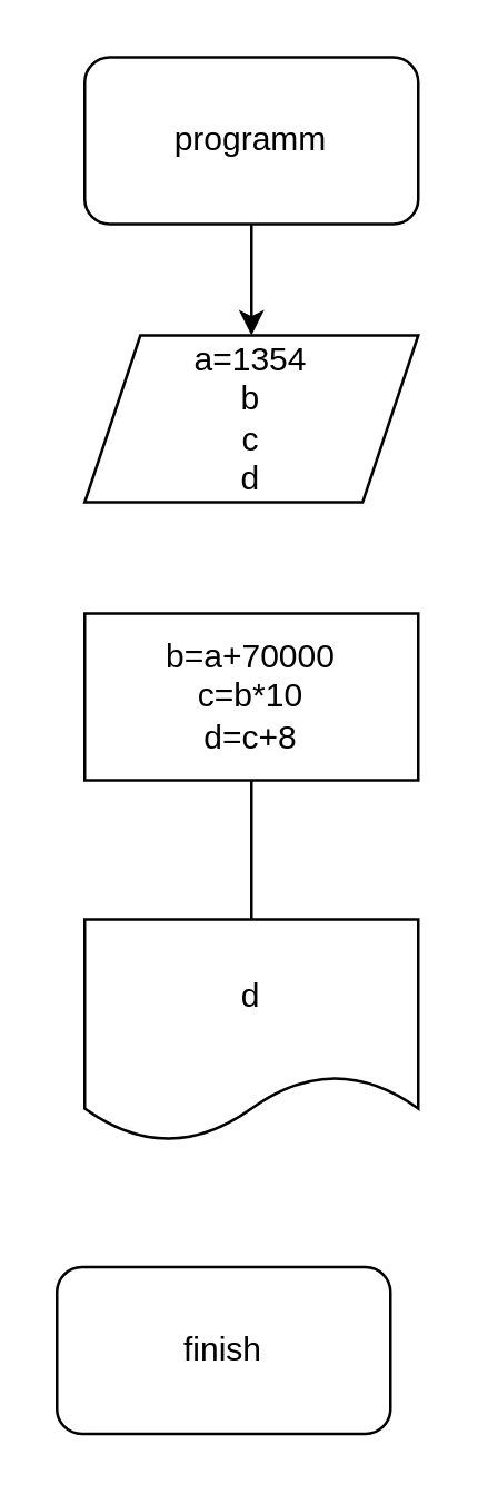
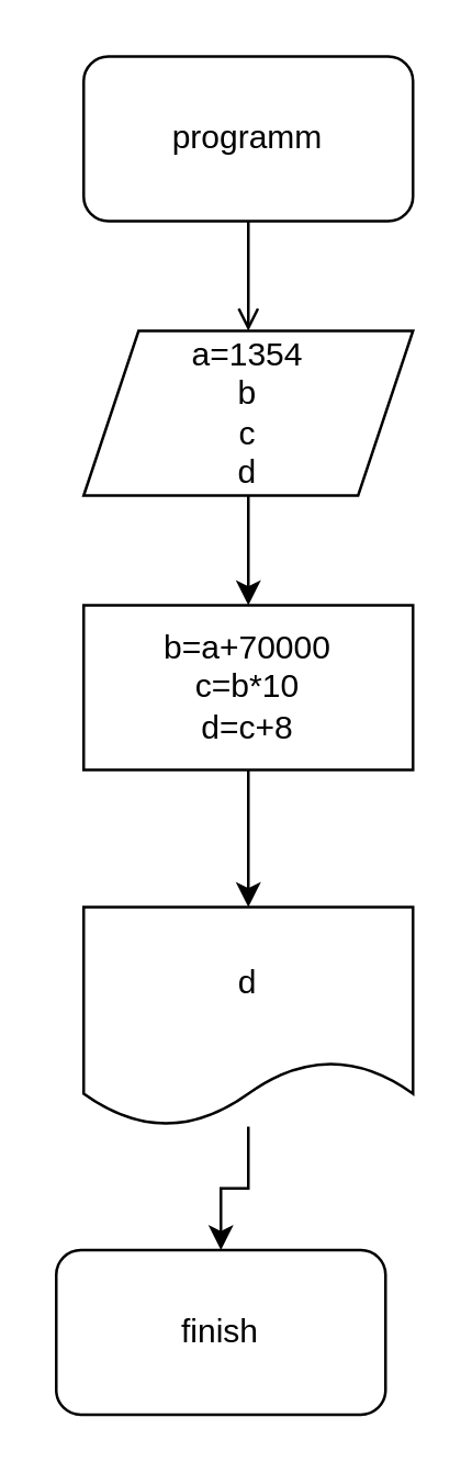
  <mxCell id="0" />
  <mxCell id="1" parent="0" />
- <mxCell id="2" value="" style="edgeStyle=orthogonalEdgeStyle;rounded=0;orthogonalLoop=1;jettySize=auto;html=1;" edge="1" parent="1" source="3" target="5"><mxGeometry relative="1" as="geometry" /></mxCell>
+ <mxCell id="2" value="" style="edgeStyle=orthogonalEdgeStyle;rounded=0;orthogonalLoop=1;jettySize=auto;html=1;endArrow=open;" edge="1" parent="1" source="3" target="5"><mxGeometry relative="1" as="geometry" /></mxCell>
  <mxCell id="3" value="programm&lt;br&gt;" style="rounded=1;whiteSpace=wrap;html=1;" vertex="1" parent="1"><mxGeometry x="30" y="20" width="120" height="60" as="geometry" /></mxCell>
+ <mxCell id="4" value="" style="edgeStyle=orthogonalEdgeStyle;rounded=0;orthogonalLoop=1;jettySize=auto;html=1;" edge="1" parent="1" source="5" target="7"><mxGeometry relative="1" as="geometry" /></mxCell>
  <mxCell id="5" value="a=1354&lt;br&gt;b&lt;br&gt;c&lt;br&gt;d" style="shape=parallelogram;perimeter=parallelogramPerimeter;whiteSpace=wrap;html=1;fixedSize=1;" vertex="1" parent="1"><mxGeometry x="30" y="120" width="120" height="60" as="geometry" /></mxCell>
- <mxCell id="6" value="" style="edgeStyle=orthogonalEdgeStyle;rounded=0;orthogonalLoop=1;jettySize=auto;html=1;endArrow=none;" edge="1" parent="1" source="7" target="10"><mxGeometry relative="1" as="geometry" /></mxCell>
+ <mxCell id="6" value="" style="edgeStyle=orthogonalEdgeStyle;rounded=0;orthogonalLoop=1;jettySize=auto;html=1;" edge="1" parent="1" source="7" target="10"><mxGeometry relative="1" as="geometry" /></mxCell>
  <mxCell id="7" value="b=a+70000&lt;br&gt;c=b*10&lt;br&gt;d=c+8" style="rounded=0;whiteSpace=wrap;html=1;" vertex="1" parent="1"><mxGeometry x="30" y="220" width="120" height="60" as="geometry" /></mxCell>
  <mxCell id="8" value="finish" style="rounded=1;whiteSpace=wrap;html=1;" vertex="1" parent="1"><mxGeometry x="20" y="455" width="120" height="60" as="geometry" /></mxCell>
+ <mxCell id="9" value="" style="edgeStyle=orthogonalEdgeStyle;rounded=0;orthogonalLoop=1;jettySize=auto;html=1;" edge="1" parent="1" source="10" target="8"><mxGeometry relative="1" as="geometry" /></mxCell>
  <mxCell id="10" value="d" style="shape=document;whiteSpace=wrap;html=1;boundedLbl=1;" vertex="1" parent="1"><mxGeometry x="30" y="330" width="120" height="80" as="geometry" /></mxCell>
